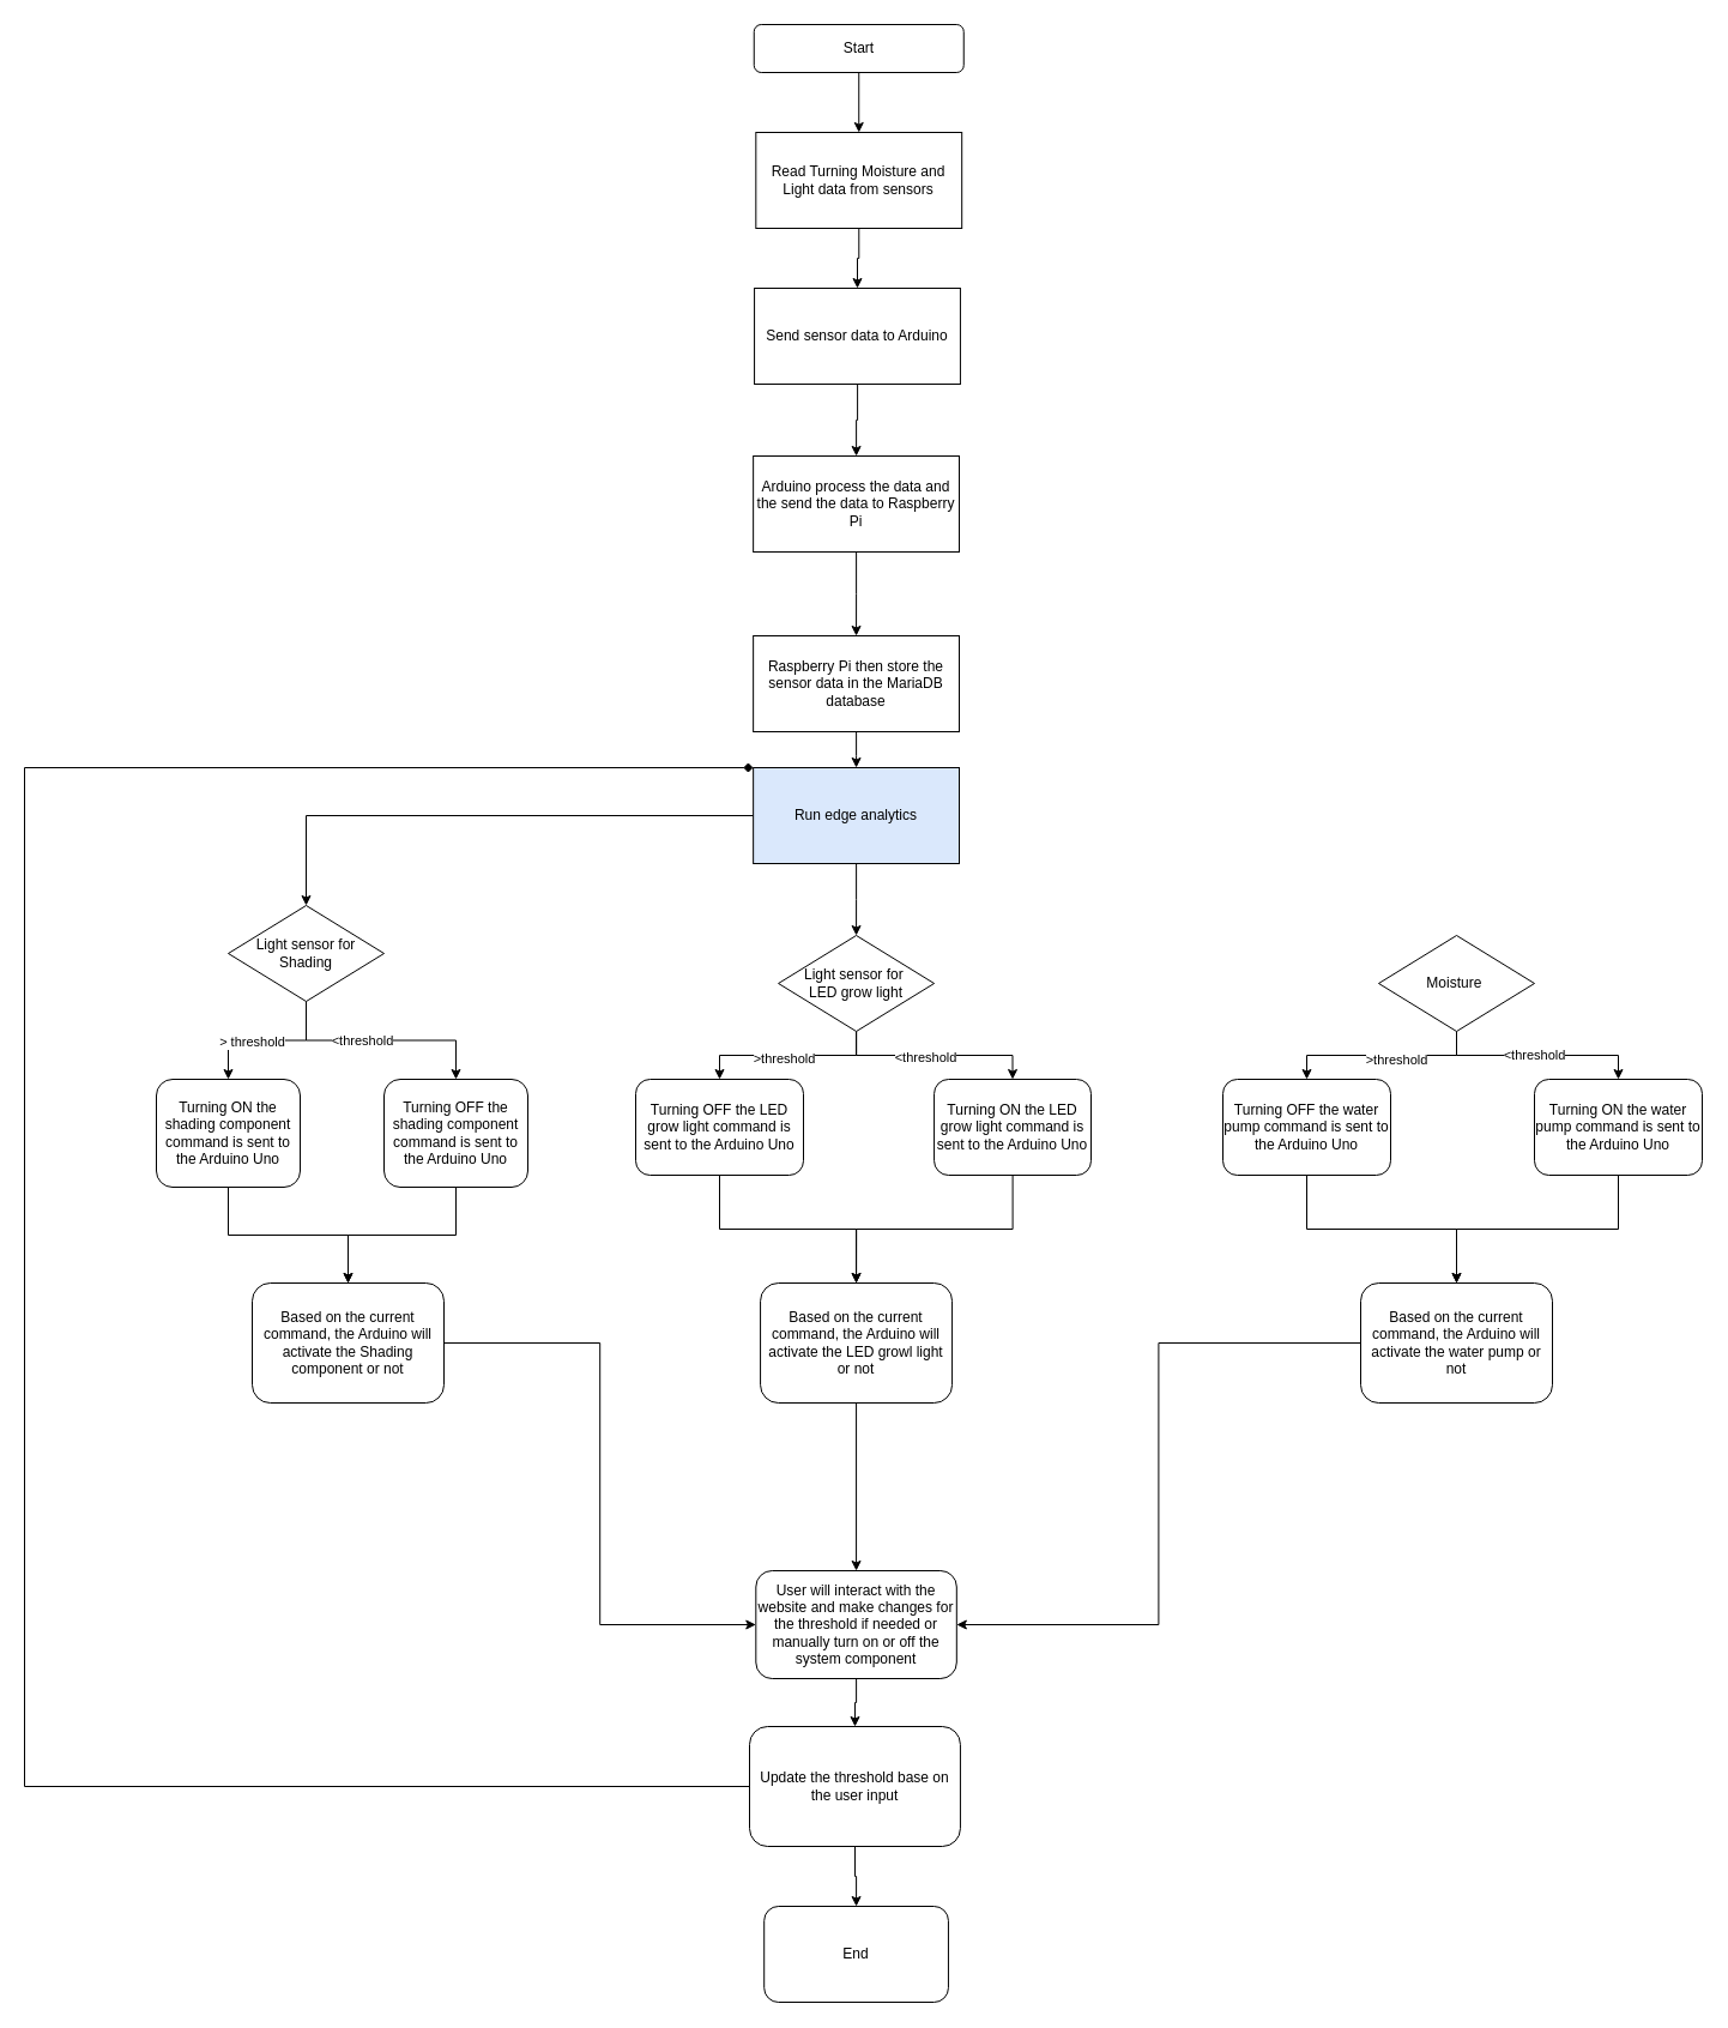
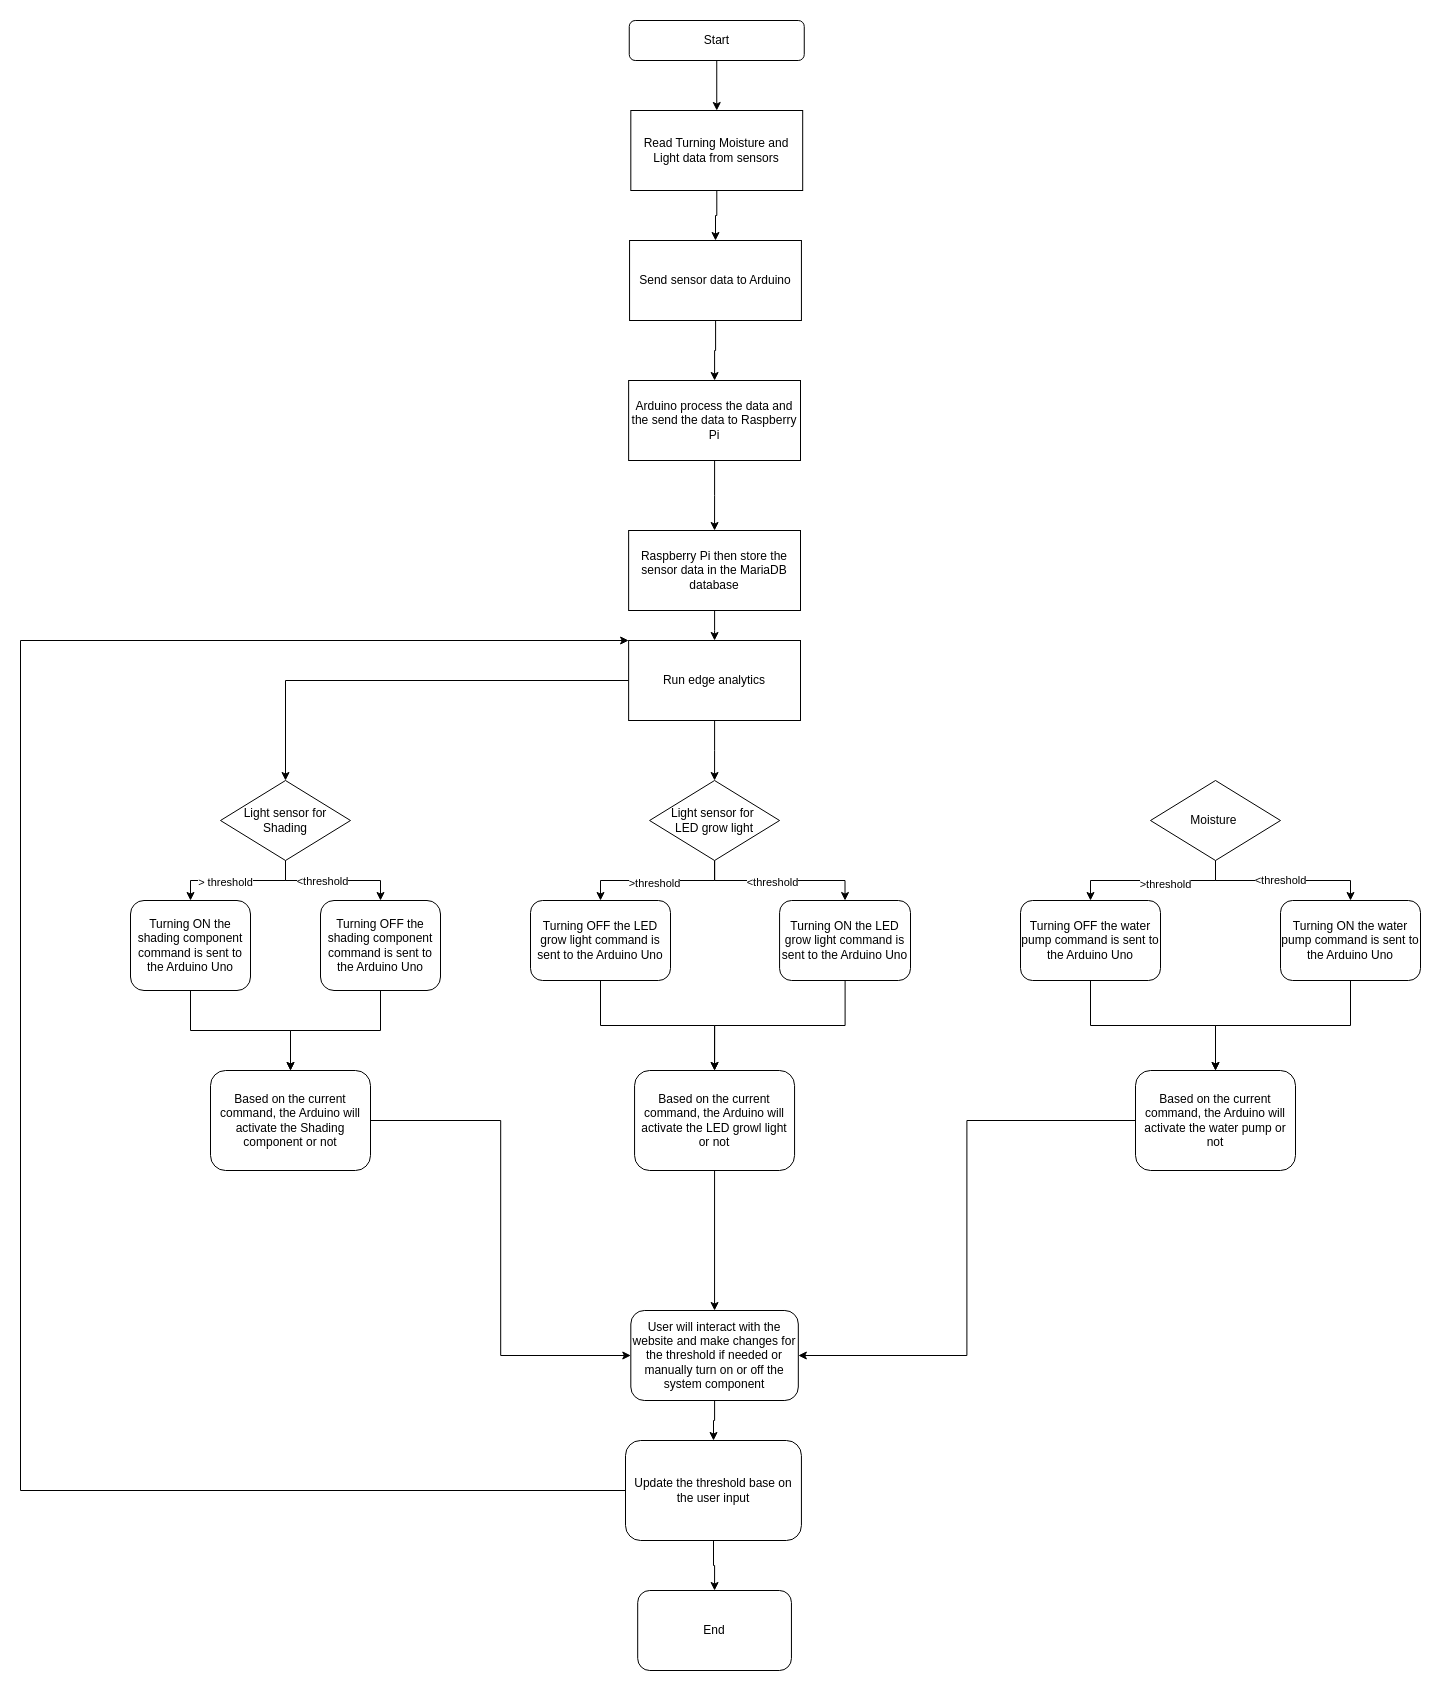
  <mxCell id="0" />
  <mxCell id="1" parent="0" />
  <mxCell id="2" style="edgeStyle=orthogonalEdgeStyle;rounded=0;orthogonalLoop=1;jettySize=auto;html=1;entryX=0.5;entryY=0;entryDx=0;entryDy=0;" edge="1" parent="1" source="3" target="5"><mxGeometry relative="1" as="geometry" /></mxCell>
  <mxCell id="3" value="Start" style="rounded=1;whiteSpace=wrap;html=1;" vertex="1" parent="1"><mxGeometry x="628.76" y="20" width="175" height="40" as="geometry" /></mxCell>
  <mxCell id="4" style="edgeStyle=orthogonalEdgeStyle;rounded=0;orthogonalLoop=1;jettySize=auto;html=1;entryX=0.5;entryY=0;entryDx=0;entryDy=0;" edge="1" parent="1" source="5" target="7"><mxGeometry relative="1" as="geometry" /></mxCell>
  <mxCell id="5" value="Read Turning Moisture and Light data from sensors" style="rounded=0;whiteSpace=wrap;html=1;" vertex="1" parent="1"><mxGeometry x="630.32" y="110" width="171.87" height="80" as="geometry" /></mxCell>
  <mxCell id="6" style="edgeStyle=orthogonalEdgeStyle;rounded=0;orthogonalLoop=1;jettySize=auto;html=1;" edge="1" parent="1" source="7" target="9"><mxGeometry relative="1" as="geometry" /></mxCell>
  <mxCell id="7" value="Send sensor data to Arduino&lt;span style=&quot;color: rgba(0, 0, 0, 0); font-family: monospace; font-size: 0px; text-align: start; text-wrap-mode: nowrap;&quot;&gt;%3CmxGraphModel%3E%3Croot%3E%3CmxCell%20id%3D%220%22%2F%3E%3CmxCell%20id%3D%221%22%20parent%3D%220%22%2F%3E%3CmxCell%20id%3D%222%22%20value%3D%22Read%20Soil%20Moisture%20and%20Light%20data%20from%20sensors%22%20style%3D%22rounded%3D0%3BwhiteSpace%3Dwrap%3Bhtml%3D1%3B%22%20vertex%3D%221%22%20parent%3D%221%22%3E%3CmxGeometry%20x%3D%22311.25%22%20y%3D%22120%22%20width%3D%22162.5%22%20height%3D%2280%22%20as%3D%22geometry%22%2F%3E%3C%2FmxCell%3E%3C%2Froot%3E%3C%2FmxGraphModel%3E&lt;/span&gt;" style="rounded=0;whiteSpace=wrap;html=1;" vertex="1" parent="1"><mxGeometry x="629.06" y="240" width="171.87" height="80" as="geometry" /></mxCell>
  <mxCell id="8" style="edgeStyle=orthogonalEdgeStyle;rounded=0;orthogonalLoop=1;jettySize=auto;html=1;entryX=0.5;entryY=0;entryDx=0;entryDy=0;" edge="1" parent="1" source="9" target="11"><mxGeometry relative="1" as="geometry" /></mxCell>
  <mxCell id="9" value="Arduino process the data and the send the data to Raspberry Pi" style="rounded=0;whiteSpace=wrap;html=1;" vertex="1" parent="1"><mxGeometry x="628.13" y="380" width="171.87" height="80" as="geometry" /></mxCell>
  <mxCell id="10" style="edgeStyle=orthogonalEdgeStyle;rounded=0;orthogonalLoop=1;jettySize=auto;html=1;entryX=0.5;entryY=0;entryDx=0;entryDy=0;" edge="1" parent="1" source="11" target="14"><mxGeometry relative="1" as="geometry" /></mxCell>
  <mxCell id="11" value="Raspberry Pi then store the sensor data in the MariaDB database" style="rounded=0;whiteSpace=wrap;html=1;" vertex="1" parent="1"><mxGeometry x="628.13" y="530" width="171.87" height="80" as="geometry" /></mxCell>
  <mxCell id="12" style="edgeStyle=orthogonalEdgeStyle;rounded=0;orthogonalLoop=1;jettySize=auto;html=1;entryX=0.5;entryY=0;entryDx=0;entryDy=0;" edge="1" parent="1" source="14" target="19"><mxGeometry relative="1" as="geometry" /></mxCell>
  <mxCell id="13" style="edgeStyle=orthogonalEdgeStyle;rounded=0;orthogonalLoop=1;jettySize=auto;html=1;entryX=0.5;entryY=0;entryDx=0;entryDy=0;" edge="1" parent="1" source="14" target="29"><mxGeometry relative="1" as="geometry" /></mxCell>
- <mxCell id="14" value="Run edge analytics" style="rounded=0;whiteSpace=wrap;html=1;fillColor=#dae8fc;" vertex="1" parent="1"><mxGeometry x="628.13" y="640" width="171.87" height="80" as="geometry" /></mxCell>
+ <mxCell id="14" value="Run edge analytics" style="rounded=0;whiteSpace=wrap;html=1;" vertex="1" parent="1"><mxGeometry x="628.13" y="640" width="171.87" height="80" as="geometry" /></mxCell>
  <mxCell id="15" style="edgeStyle=orthogonalEdgeStyle;rounded=0;orthogonalLoop=1;jettySize=auto;html=1;entryX=0.5;entryY=0;entryDx=0;entryDy=0;" edge="1" parent="1" source="19" target="31"><mxGeometry relative="1" as="geometry" /></mxCell>
  <mxCell id="16" value="&amp;gt; threshold" style="edgeLabel;html=1;align=center;verticalAlign=middle;resizable=0;points=[];" vertex="1" connectable="0" parent="15"><mxGeometry x="0.205" y="1" relative="1" as="geometry"><mxPoint as="offset" /></mxGeometry></mxCell>
  <mxCell id="17" style="edgeStyle=orthogonalEdgeStyle;rounded=0;orthogonalLoop=1;jettySize=auto;html=1;entryX=0.5;entryY=0;entryDx=0;entryDy=0;" edge="1" parent="1" source="19" target="33"><mxGeometry relative="1" as="geometry" /></mxCell>
  <mxCell id="18" value="&amp;lt;threshold" style="edgeLabel;html=1;align=center;verticalAlign=middle;resizable=0;points=[];" vertex="1" connectable="0" parent="17"><mxGeometry x="-0.169" relative="1" as="geometry"><mxPoint as="offset" /></mxGeometry></mxCell>
- <mxCell id="19" value="Light sensor for Shading" style="rhombus;whiteSpace=wrap;html=1;" vertex="1" parent="1"><mxGeometry x="190" y="755" width="130" height="80" as="geometry" /></mxCell>
+ <mxCell id="19" value="Light sensor for Shading" style="rhombus;whiteSpace=wrap;html=1;" vertex="1" parent="1"><mxGeometry x="220" y="780" width="130" height="80" as="geometry" /></mxCell>
  <mxCell id="20" style="edgeStyle=orthogonalEdgeStyle;rounded=0;orthogonalLoop=1;jettySize=auto;html=1;entryX=0.5;entryY=0;entryDx=0;entryDy=0;" edge="1" parent="1" source="24" target="39"><mxGeometry relative="1" as="geometry" /></mxCell>
  <mxCell id="21" value="&amp;gt;threshold" style="edgeLabel;html=1;align=center;verticalAlign=middle;resizable=0;points=[];" vertex="1" connectable="0" parent="20"><mxGeometry x="-0.136" y="3" relative="1" as="geometry"><mxPoint as="offset" /></mxGeometry></mxCell>
  <mxCell id="22" style="edgeStyle=orthogonalEdgeStyle;rounded=0;orthogonalLoop=1;jettySize=auto;html=1;entryX=0.5;entryY=0;entryDx=0;entryDy=0;" edge="1" parent="1" source="24" target="41"><mxGeometry relative="1" as="geometry" /></mxCell>
  <mxCell id="23" value="&amp;lt;threshold" style="edgeLabel;html=1;align=center;verticalAlign=middle;resizable=0;points=[];" vertex="1" connectable="0" parent="22"><mxGeometry x="-0.037" y="1" relative="1" as="geometry"><mxPoint as="offset" /></mxGeometry></mxCell>
  <mxCell id="24" value="Moisture&amp;nbsp;" style="rhombus;whiteSpace=wrap;html=1;" vertex="1" parent="1"><mxGeometry x="1150" y="780" width="130" height="80" as="geometry" /></mxCell>
  <mxCell id="25" style="edgeStyle=orthogonalEdgeStyle;rounded=0;orthogonalLoop=1;jettySize=auto;html=1;entryX=0.5;entryY=0;entryDx=0;entryDy=0;" edge="1" parent="1" source="29" target="35"><mxGeometry relative="1" as="geometry" /></mxCell>
  <mxCell id="26" value="&amp;gt;threshold" style="edgeLabel;html=1;align=center;verticalAlign=middle;resizable=0;points=[];" vertex="1" connectable="0" parent="25"><mxGeometry x="0.052" y="2" relative="1" as="geometry"><mxPoint as="offset" /></mxGeometry></mxCell>
  <mxCell id="27" style="edgeStyle=orthogonalEdgeStyle;rounded=0;orthogonalLoop=1;jettySize=auto;html=1;entryX=0.5;entryY=0;entryDx=0;entryDy=0;" edge="1" parent="1" source="29" target="37"><mxGeometry relative="1" as="geometry" /></mxCell>
  <mxCell id="28" value="&amp;lt;threshold" style="edgeLabel;html=1;align=center;verticalAlign=middle;resizable=0;points=[];" vertex="1" connectable="0" parent="27"><mxGeometry x="-0.092" y="-1" relative="1" as="geometry"><mxPoint as="offset" /></mxGeometry></mxCell>
  <mxCell id="29" value="Light sensor for&amp;nbsp;&lt;div&gt;LED grow light&lt;/div&gt;" style="rhombus;whiteSpace=wrap;html=1;" vertex="1" parent="1"><mxGeometry x="649.07" y="780" width="130" height="80" as="geometry" /></mxCell>
  <mxCell id="30" style="edgeStyle=orthogonalEdgeStyle;rounded=0;orthogonalLoop=1;jettySize=auto;html=1;entryX=0.5;entryY=0;entryDx=0;entryDy=0;" edge="1" parent="1" source="31" target="43"><mxGeometry relative="1" as="geometry" /></mxCell>
  <mxCell id="31" value="Turning ON the shading component command is sent to the Arduino Uno" style="rounded=1;whiteSpace=wrap;html=1;" vertex="1" parent="1"><mxGeometry x="130" y="900" width="120" height="90" as="geometry" /></mxCell>
  <mxCell id="32" style="edgeStyle=orthogonalEdgeStyle;rounded=0;orthogonalLoop=1;jettySize=auto;html=1;entryX=0.5;entryY=0;entryDx=0;entryDy=0;" edge="1" parent="1" source="33" target="43"><mxGeometry relative="1" as="geometry" /></mxCell>
  <mxCell id="33" value="Turning OFF the shading component command is sent to the Arduino Uno" style="rounded=1;whiteSpace=wrap;html=1;" vertex="1" parent="1"><mxGeometry y="900" width="120" height="90" as="geometry" x="320" /></mxCell>
  <mxCell id="34" style="edgeStyle=orthogonalEdgeStyle;rounded=0;orthogonalLoop=1;jettySize=auto;html=1;entryX=0.5;entryY=0;entryDx=0;entryDy=0;" edge="1" parent="1" source="35" target="45"><mxGeometry relative="1" as="geometry" /></mxCell>
  <mxCell id="35" value="Turning OFF the LED grow light command is sent to the Arduino Uno" style="rounded=1;whiteSpace=wrap;html=1;" vertex="1" parent="1"><mxGeometry x="530" y="900" width="140" height="80" as="geometry" /></mxCell>
  <mxCell id="36" style="edgeStyle=orthogonalEdgeStyle;rounded=0;orthogonalLoop=1;jettySize=auto;html=1;entryX=0.5;entryY=0;entryDx=0;entryDy=0;" edge="1" parent="1" source="37" target="45"><mxGeometry relative="1" as="geometry" /></mxCell>
  <mxCell id="37" value="Turning ON the LED grow light command is sent to the Arduino Uno" style="rounded=1;whiteSpace=wrap;html=1;" vertex="1" parent="1"><mxGeometry x="779.07" y="900" width="130.93" height="80" as="geometry" /></mxCell>
  <mxCell id="38" style="edgeStyle=orthogonalEdgeStyle;rounded=0;orthogonalLoop=1;jettySize=auto;html=1;entryX=0.5;entryY=0;entryDx=0;entryDy=0;" edge="1" parent="1" source="39" target="47"><mxGeometry relative="1" as="geometry" /></mxCell>
  <mxCell id="39" value="Turning OFF the water pump command is sent to the Arduino Uno" style="rounded=1;whiteSpace=wrap;html=1;" vertex="1" parent="1"><mxGeometry x="1020" y="900" width="140" height="80" as="geometry" /></mxCell>
  <mxCell id="40" style="edgeStyle=orthogonalEdgeStyle;rounded=0;orthogonalLoop=1;jettySize=auto;html=1;entryX=0.5;entryY=0;entryDx=0;entryDy=0;" edge="1" parent="1" source="41" target="47"><mxGeometry relative="1" as="geometry" /></mxCell>
  <mxCell id="41" value="Turning ON the water pump command is sent to the Arduino Uno" style="rounded=1;whiteSpace=wrap;html=1;" vertex="1" parent="1"><mxGeometry x="1280" y="900" width="140" height="80" as="geometry" /></mxCell>
  <mxCell id="42" style="edgeStyle=orthogonalEdgeStyle;rounded=0;orthogonalLoop=1;jettySize=auto;html=1;entryX=0;entryY=0.5;entryDx=0;entryDy=0;" edge="1" parent="1" source="43" target="49"><mxGeometry relative="1" as="geometry" /></mxCell>
  <mxCell id="43" value="Based on the current command, the Arduino will activate the Shading component or not" style="rounded=1;whiteSpace=wrap;html=1;" vertex="1" parent="1"><mxGeometry x="210" y="1070" width="160" height="100" as="geometry" /></mxCell>
  <mxCell id="44" style="edgeStyle=orthogonalEdgeStyle;rounded=0;orthogonalLoop=1;jettySize=auto;html=1;entryX=0.5;entryY=0;entryDx=0;entryDy=0;" edge="1" parent="1" source="45" target="49"><mxGeometry relative="1" as="geometry" /></mxCell>
  <mxCell id="45" value="Based on the current command, the Arduino will activate the LED growl light or not" style="rounded=1;whiteSpace=wrap;html=1;" vertex="1" parent="1"><mxGeometry x="634.07" y="1070" width="160" height="100" as="geometry" /></mxCell>
  <mxCell id="46" style="edgeStyle=orthogonalEdgeStyle;rounded=0;orthogonalLoop=1;jettySize=auto;html=1;entryX=1;entryY=0.5;entryDx=0;entryDy=0;" edge="1" parent="1" source="47" target="49"><mxGeometry relative="1" as="geometry" /></mxCell>
  <mxCell id="47" value="Based on the current command, the Arduino will activate the water pump or not" style="rounded=1;whiteSpace=wrap;html=1;" vertex="1" parent="1"><mxGeometry x="1135" y="1070" width="160" height="100" as="geometry" /></mxCell>
  <mxCell id="48" style="edgeStyle=orthogonalEdgeStyle;rounded=0;orthogonalLoop=1;jettySize=auto;html=1;" edge="1" parent="1" source="49" target="52"><mxGeometry relative="1" as="geometry"><mxPoint x="714.07" y="1470" as="targetPoint" /></mxGeometry></mxCell>
  <mxCell id="49" value="User will interact with the website and make changes for the threshold if needed or manually turn on or off the system component" style="rounded=1;whiteSpace=wrap;html=1;" vertex="1" parent="1"><mxGeometry x="630.32" y="1310" width="167.5" height="90" as="geometry" /></mxCell>
- <mxCell id="50" style="edgeStyle=orthogonalEdgeStyle;rounded=0;orthogonalLoop=1;jettySize=auto;html=1;entryX=0;entryY=0;entryDx=0;entryDy=0;endArrow=diamond;" edge="1" parent="1" source="52" target="14"><mxGeometry relative="1" as="geometry"><mxPoint x="280" y="640" as="targetPoint" /><Array as="points"><mxPoint x="20" y="1490" /><mxPoint x="20" y="640" /></Array></mxGeometry></mxCell>
+ <mxCell id="50" style="edgeStyle=orthogonalEdgeStyle;rounded=0;orthogonalLoop=1;jettySize=auto;html=1;entryX=0;entryY=0;entryDx=0;entryDy=0;" edge="1" parent="1" source="52" target="14"><mxGeometry relative="1" as="geometry"><mxPoint x="280" y="640" as="targetPoint" /><Array as="points"><mxPoint x="20" y="1490" /><mxPoint x="20" y="640" /></Array></mxGeometry></mxCell>
  <mxCell id="51" style="edgeStyle=orthogonalEdgeStyle;rounded=0;orthogonalLoop=1;jettySize=auto;html=1;entryX=0.5;entryY=0;entryDx=0;entryDy=0;" edge="1" parent="1" source="52" target="53"><mxGeometry relative="1" as="geometry" /></mxCell>
  <mxCell id="52" value="Update the threshold base on the user input" style="rounded=1;whiteSpace=wrap;html=1;" vertex="1" parent="1"><mxGeometry x="625" y="1440" width="175.93" height="100" as="geometry" /></mxCell>
  <mxCell id="53" value="End" style="rounded=1;whiteSpace=wrap;html=1;" vertex="1" parent="1"><mxGeometry x="637.2" y="1590" width="153.74" height="80" as="geometry" /></mxCell>
